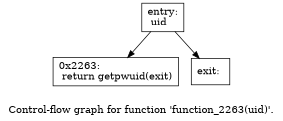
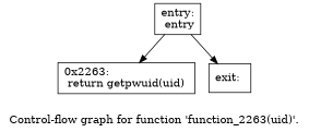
  digraph {
    label="Control-flow graph for function 'function_2263(uid)'."
    node [shape=record]
-   n1 [label="{entry:\l  uid\l}"]
-   n2 [label="{0x2263:\l  return getpwuid(exit)\l}"]
+   n1 [label="{entry:\l  entry\l}"]
+   n2 [label="{0x2263:\l  return getpwuid(uid)\l}"]
    n3 [label="{exit:\l}"]
    n1 -> n2
    n1 -> n3
  }
